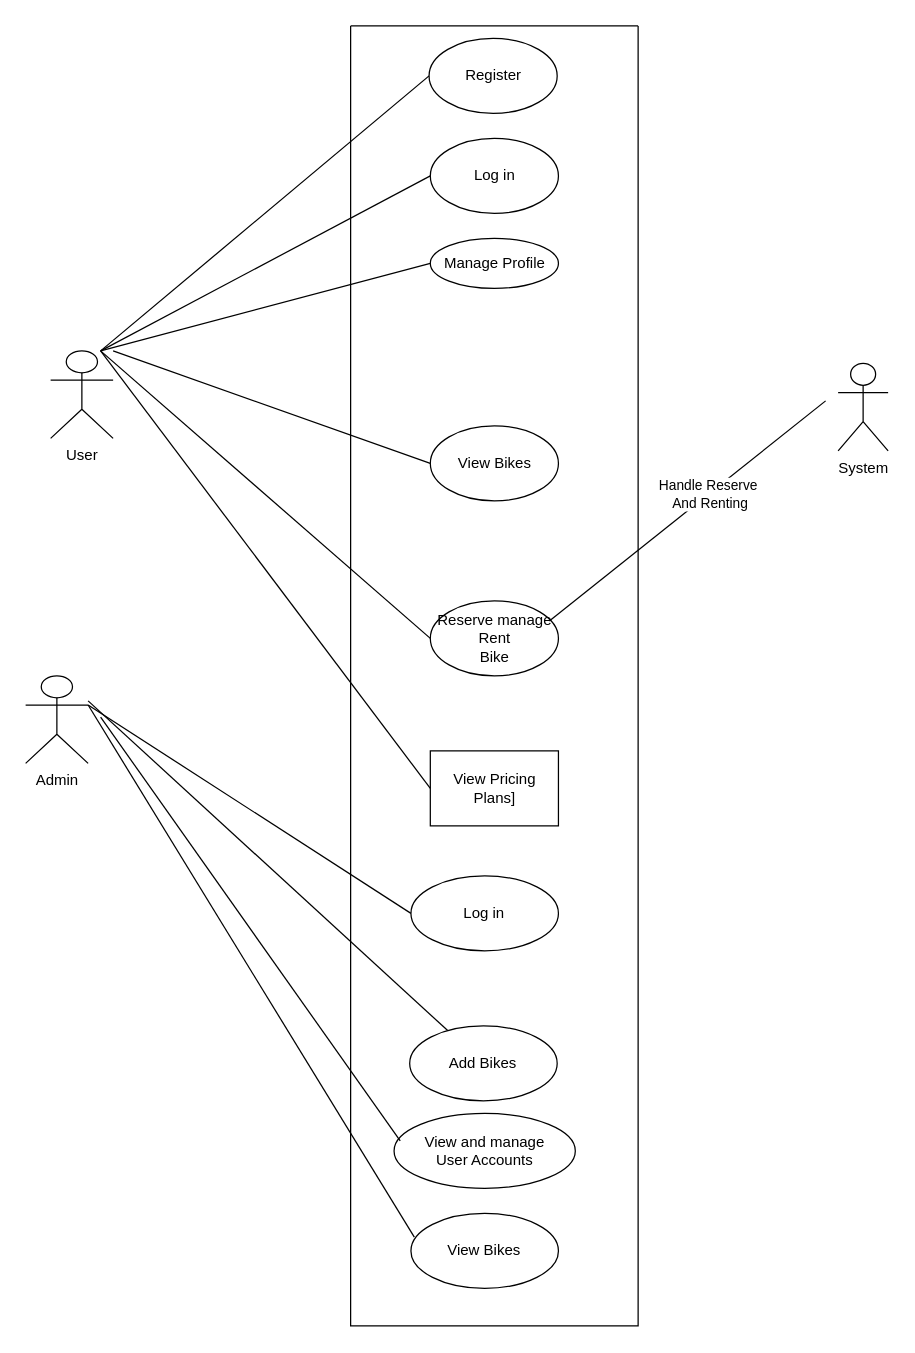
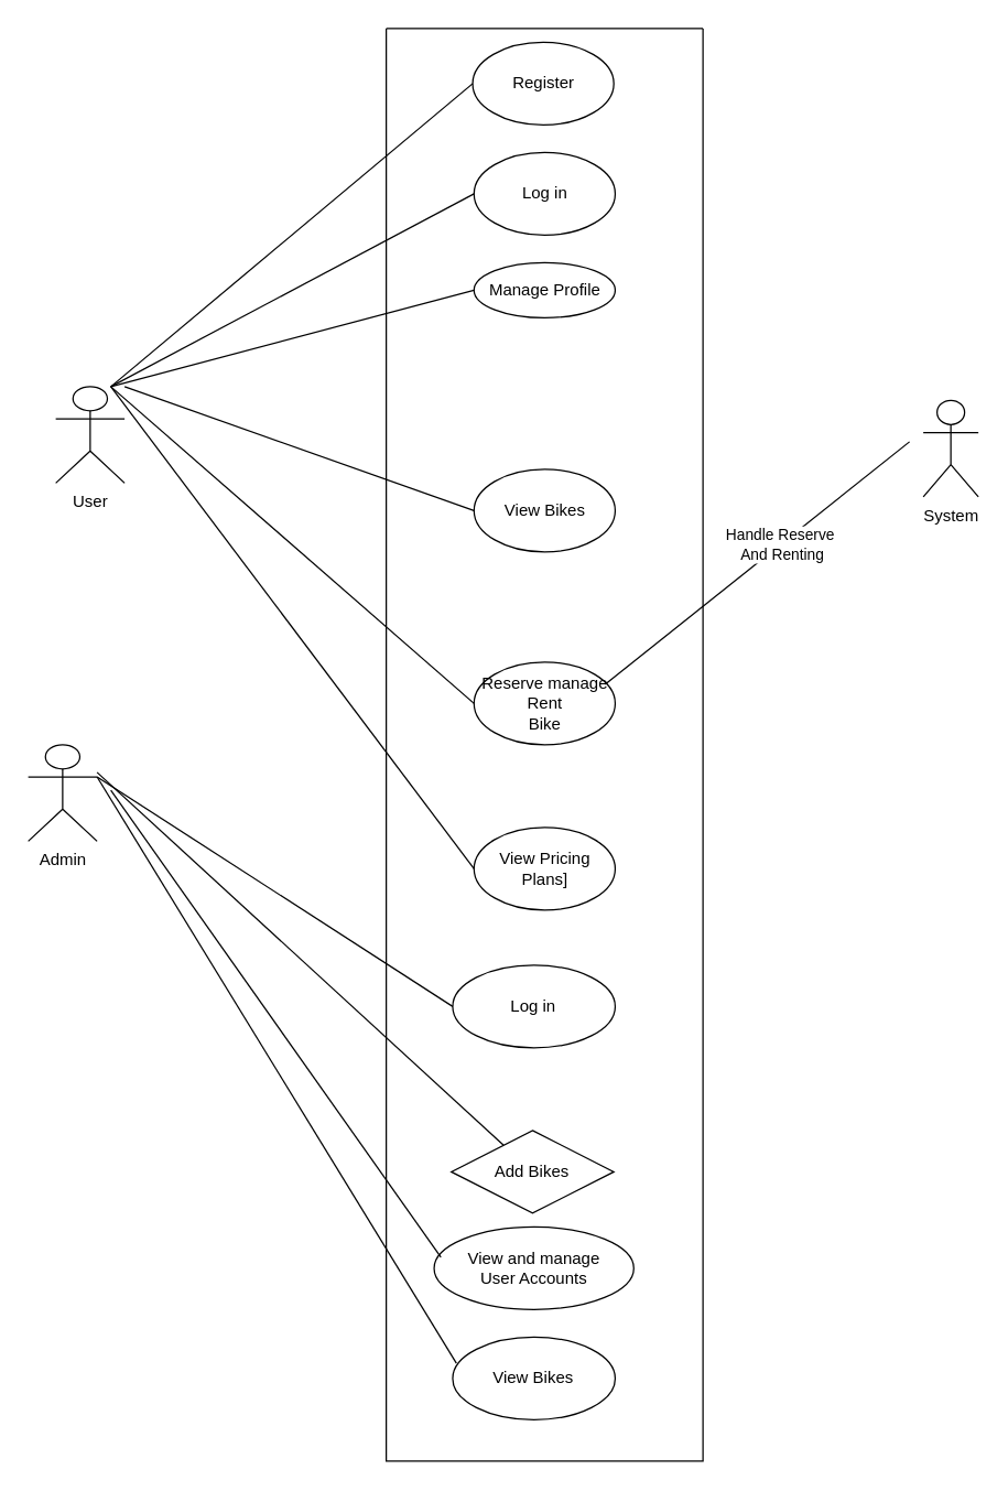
  <mxCell id="0" />
  <mxCell id="1" parent="0" />
  <mxCell id="2" value="" style="swimlane;startSize=0;" parent="1" vertex="1"><mxGeometry x="280" y="20" width="230" height="1040" as="geometry" /></mxCell>
  <mxCell id="3" value="Register" style="ellipse;whiteSpace=wrap;html=1;" parent="2" vertex="1"><mxGeometry x="62.75" y="10" width="102.5" height="60" as="geometry" /></mxCell>
  <mxCell id="4" value="Log in" style="ellipse;whiteSpace=wrap;html=1;" parent="2" vertex="1"><mxGeometry x="63.75" y="90" width="102.5" height="60" as="geometry" /></mxCell>
  <mxCell id="5" value="Manage Profile" style="ellipse;whiteSpace=wrap;html=1;" parent="2" vertex="1"><mxGeometry x="63.75" y="170" width="102.5" height="40" as="geometry" /></mxCell>
  <mxCell id="6" value="View Bikes" style="ellipse;whiteSpace=wrap;html=1;" parent="2" vertex="1"><mxGeometry x="63.75" y="320" width="102.5" height="60" as="geometry" /></mxCell>
  <mxCell id="7" value="Reserve manage Rent&lt;div&gt;Bike&lt;/div&gt;" style="ellipse;whiteSpace=wrap;html=1;" parent="2" vertex="1"><mxGeometry x="63.75" y="460" width="102.5" height="60" as="geometry" /></mxCell>
- <mxCell id="8" value="View Pricing Plans]" style="whiteSpace=wrap;html=1;rounded=0;" parent="2" vertex="1"><mxGeometry x="63.75" y="580" width="102.5" height="60" as="geometry" /></mxCell>
+ <mxCell id="8" value="View Pricing Plans]" style="ellipse;whiteSpace=wrap;html=1;" parent="2" vertex="1"><mxGeometry x="63.75" y="580" width="102.5" height="60" as="geometry" /></mxCell>
  <mxCell id="9" value="Log in" style="ellipse;whiteSpace=wrap;html=1;" parent="2" vertex="1"><mxGeometry x="48.25" y="680" width="118" height="60" as="geometry" /></mxCell>
  <mxCell id="10" value="View Bikes" style="ellipse;whiteSpace=wrap;html=1;" parent="2" vertex="1"><mxGeometry x="48.25" y="950" width="118" height="60" as="geometry" /></mxCell>
  <mxCell id="11" value="View and manage&lt;div&gt;User Accounts&lt;/div&gt;" style="ellipse;whiteSpace=wrap;html=1;" vertex="1" parent="2"><mxGeometry x="34.75" y="870" width="145" height="60" as="geometry" /></mxCell>
- <mxCell id="12" value="Add Bikes" style="ellipse;whiteSpace=wrap;html=1;" vertex="1" parent="2"><mxGeometry x="47.25" y="800" width="118" height="60" as="geometry" /></mxCell>
+ <mxCell id="12" value="Add Bikes" style="rhombus;whiteSpace=wrap;html=1;" vertex="1" parent="2"><mxGeometry x="47.25" y="800" width="118" height="60" as="geometry" /></mxCell>
  <mxCell id="13" value="User" style="shape=umlActor;verticalLabelPosition=bottom;verticalAlign=top;html=1;outlineConnect=0;" parent="1" vertex="1"><mxGeometry x="40" y="280" width="50" height="70" as="geometry" /></mxCell>
  <mxCell id="14" value="System" style="shape=umlActor;verticalLabelPosition=bottom;verticalAlign=top;html=1;outlineConnect=0;" parent="1" vertex="1"><mxGeometry x="670" y="290" width="40" height="70" as="geometry" /></mxCell>
  <mxCell id="15" value="Admin" style="shape=umlActor;verticalLabelPosition=bottom;verticalAlign=top;html=1;outlineConnect=0;" parent="1" vertex="1"><mxGeometry x="20" y="540" width="50" height="70" as="geometry" /></mxCell>
  <mxCell id="16" value="" style="endArrow=none;html=1;rounded=0;entryX=0;entryY=0.5;entryDx=0;entryDy=0;" parent="1" target="3" edge="1"><mxGeometry width="50" height="50" relative="1" as="geometry"><mxPoint x="80" y="280" as="sourcePoint" /><mxPoint x="130" y="230" as="targetPoint" /></mxGeometry></mxCell>
  <mxCell id="17" value="" style="endArrow=none;html=1;rounded=0;entryX=0;entryY=0.5;entryDx=0;entryDy=0;" parent="1" target="4" edge="1"><mxGeometry width="50" height="50" relative="1" as="geometry"><mxPoint x="80" y="280" as="sourcePoint" /><mxPoint x="353" y="70" as="targetPoint" /></mxGeometry></mxCell>
  <mxCell id="18" value="" style="endArrow=none;html=1;rounded=0;entryX=0;entryY=0.5;entryDx=0;entryDy=0;" parent="1" target="8" edge="1"><mxGeometry width="50" height="50" relative="1" as="geometry"><mxPoint x="80" y="280" as="sourcePoint" /><mxPoint x="410" y="680" as="targetPoint" /></mxGeometry></mxCell>
  <mxCell id="19" value="" style="endArrow=none;html=1;rounded=0;entryX=0;entryY=0.5;entryDx=0;entryDy=0;" parent="1" target="5" edge="1"><mxGeometry width="50" height="50" relative="1" as="geometry"><mxPoint x="80" y="280" as="sourcePoint" /><mxPoint x="410" y="290" as="targetPoint" /></mxGeometry></mxCell>
  <mxCell id="20" value="" style="endArrow=none;html=1;rounded=0;entryX=0;entryY=0.5;entryDx=0;entryDy=0;" parent="1" target="6" edge="1"><mxGeometry width="50" height="50" relative="1" as="geometry"><mxPoint x="90" y="280" as="sourcePoint" /><mxPoint x="364" y="240" as="targetPoint" /></mxGeometry></mxCell>
  <mxCell id="21" value="" style="endArrow=none;html=1;rounded=0;entryX=0;entryY=0.5;entryDx=0;entryDy=0;" parent="1" target="7" edge="1"><mxGeometry width="50" height="50" relative="1" as="geometry"><mxPoint x="80" y="280" as="sourcePoint" /><mxPoint x="384" y="260" as="targetPoint" /></mxGeometry></mxCell>
  <mxCell id="22" value="" style="endArrow=none;html=1;rounded=0;entryX=0;entryY=0.5;entryDx=0;entryDy=0;exitX=1;exitY=0.333;exitDx=0;exitDy=0;exitPerimeter=0;" parent="1" source="15" target="9" edge="1"><mxGeometry width="50" height="50" relative="1" as="geometry"><mxPoint x="70" y="760" as="sourcePoint" /><mxPoint x="120" y="710" as="targetPoint" /></mxGeometry></mxCell>
  <mxCell id="23" value="" style="endArrow=none;html=1;rounded=0;exitX=0.929;exitY=0.267;exitDx=0;exitDy=0;exitPerimeter=0;" parent="1" source="7" edge="1"><mxGeometry width="50" height="50" relative="1" as="geometry"><mxPoint x="610" y="370" as="sourcePoint" /><mxPoint x="660" y="320" as="targetPoint" /></mxGeometry></mxCell>
  <mxCell id="24" value="&lt;div&gt;Handle Reserve&lt;/div&gt;&lt;div&gt;&amp;nbsp;And Renting&lt;/div&gt;" style="edgeLabel;html=1;align=center;verticalAlign=middle;resizable=0;points=[];" parent="23" vertex="1" connectable="0"><mxGeometry x="0.148" y="1" relative="1" as="geometry"><mxPoint as="offset" /></mxGeometry></mxCell>
  <mxCell id="25" value="" style="endArrow=none;html=1;rounded=0;entryX=0.034;entryY=0.367;entryDx=0;entryDy=0;exitX=1;exitY=0.333;exitDx=0;exitDy=0;exitPerimeter=0;entryPerimeter=0;" edge="1" parent="1" target="11"><mxGeometry width="50" height="50" relative="1" as="geometry"><mxPoint x="80" y="573" as="sourcePoint" /><mxPoint x="338" y="740" as="targetPoint" /></mxGeometry></mxCell>
  <mxCell id="26" value="" style="endArrow=none;html=1;rounded=0;exitX=1;exitY=0.333;exitDx=0;exitDy=0;exitPerimeter=0;entryX=0.023;entryY=0.317;entryDx=0;entryDy=0;entryPerimeter=0;" parent="1" source="15" edge="1" target="10"><mxGeometry width="50" height="50" relative="1" as="geometry"><mxPoint x="70" y="570" as="sourcePoint" /><mxPoint x="336" y="1156.67" as="targetPoint" /></mxGeometry></mxCell>
  <mxCell id="27" value="" style="endArrow=none;html=1;rounded=0;" edge="1" parent="1" target="12"><mxGeometry width="50" height="50" relative="1" as="geometry"><mxPoint x="70" y="560" as="sourcePoint" /><mxPoint x="338" y="740" as="targetPoint" /></mxGeometry></mxCell>
